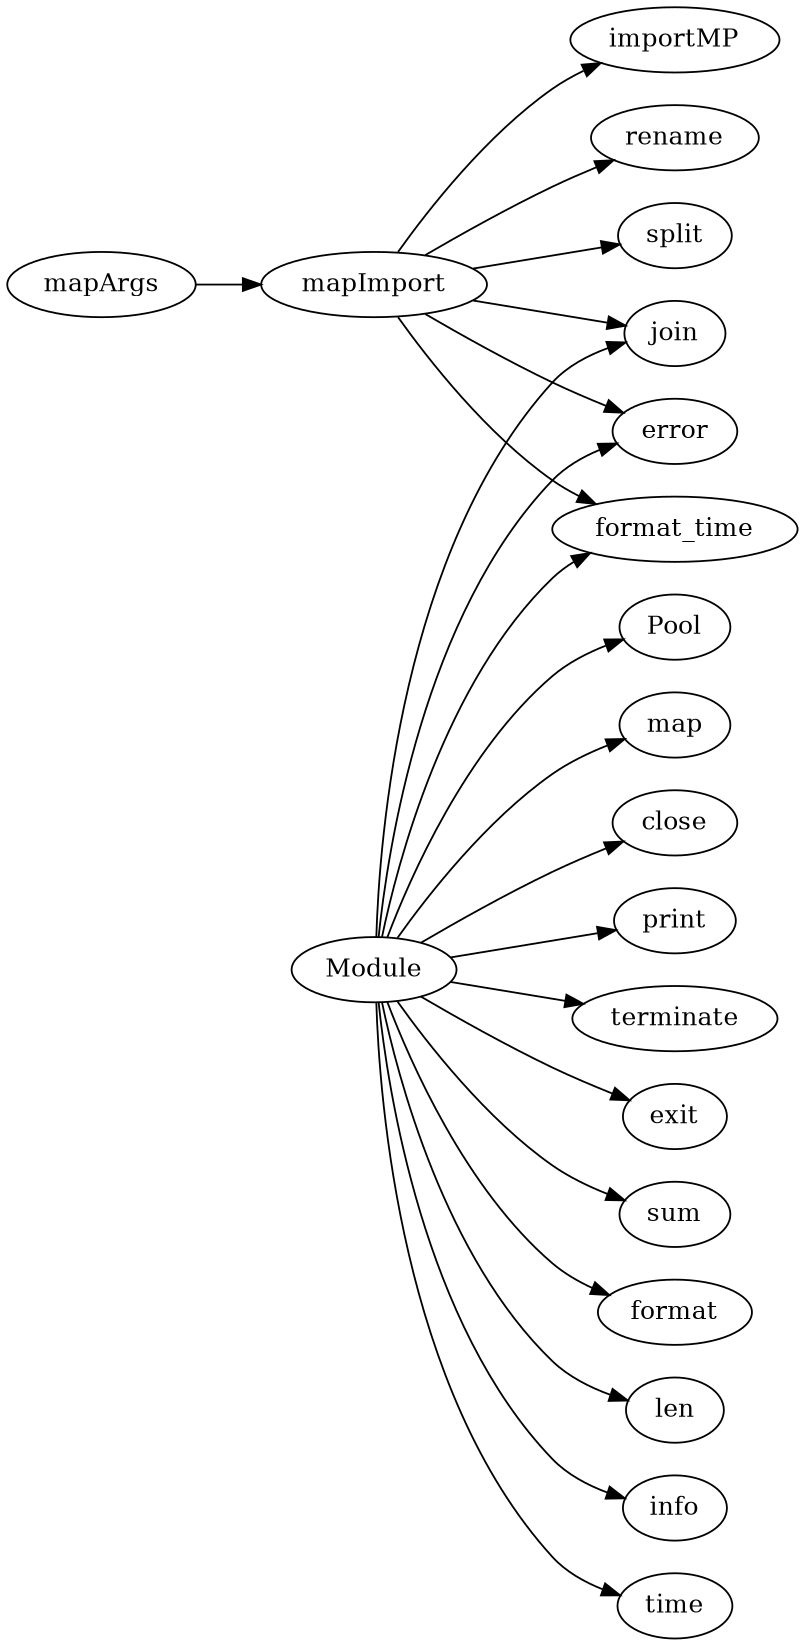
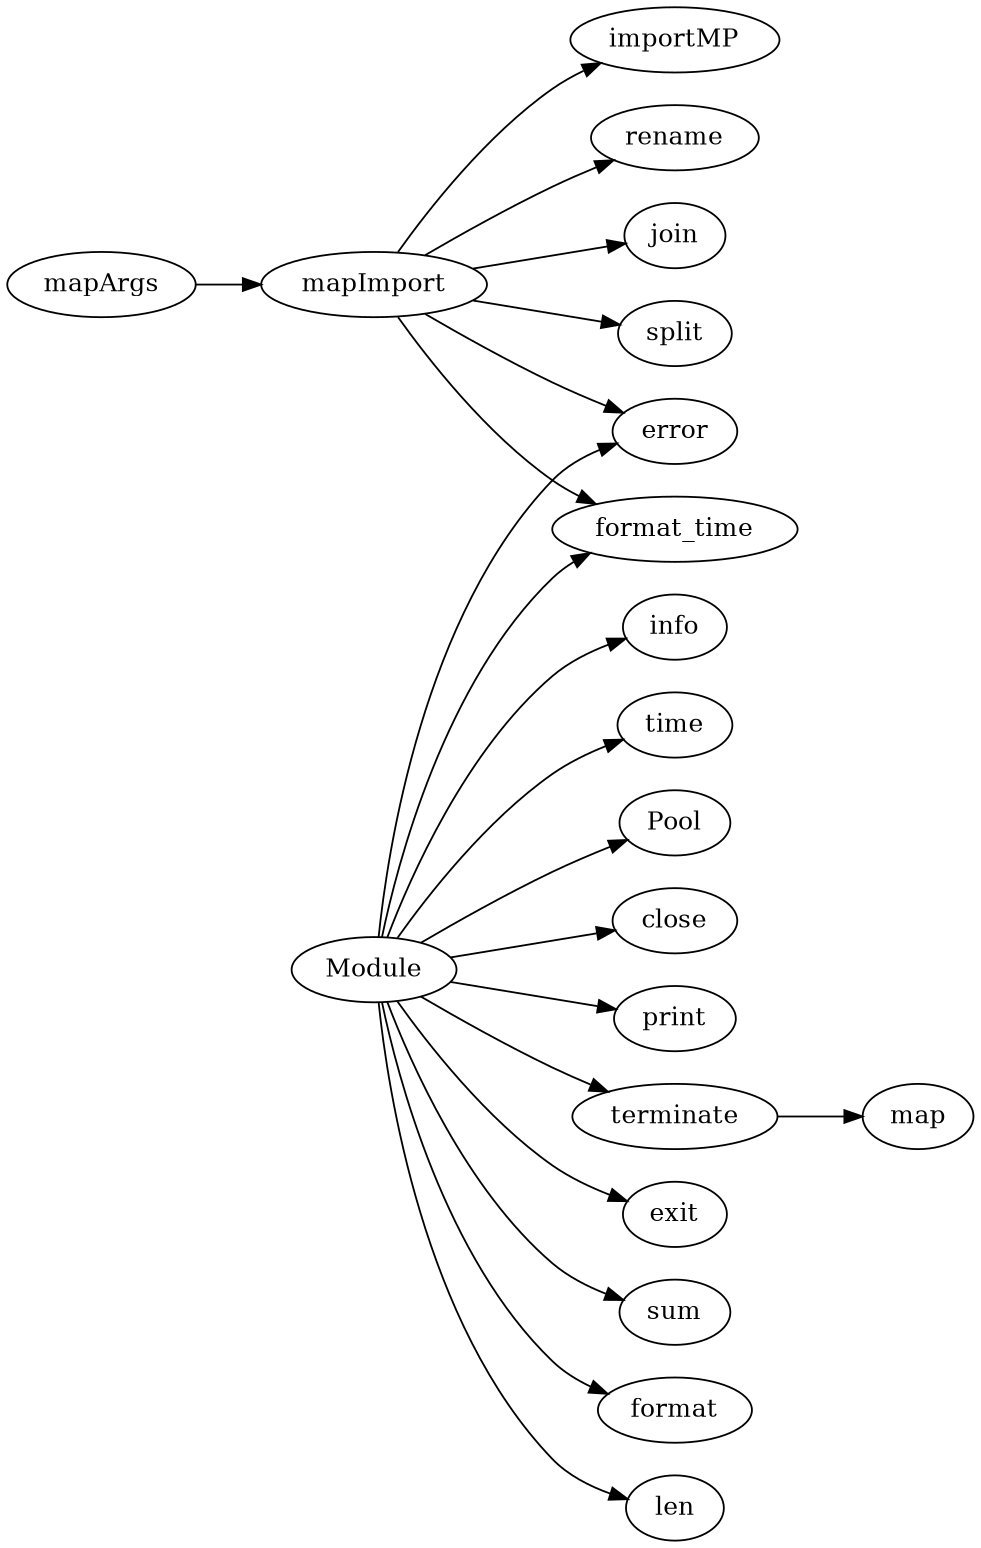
  strict digraph {
    rankdir=LR
    mapImport
    importMP
    rename
    join
    split
    error
    n7 [label=format_time]
    mapArgs
    Module
    n10 [label=format]
    len
    info
    time
    Pool
    map
    close
    print
    terminate
    exit
    sum
    mapImport -> importMP
    mapImport -> rename
    mapImport -> join
    mapImport -> split
    mapImport -> error
    mapImport -> n7
    mapArgs -> mapImport
-   Module -> join
    Module -> error
    Module -> n7
    Module -> n10
    Module -> len
    Module -> info
    Module -> time
    Module -> Pool
-   Module -> map
+   terminate -> map
    Module -> close
    Module -> print
    Module -> terminate
    Module -> exit
    Module -> sum
  }
